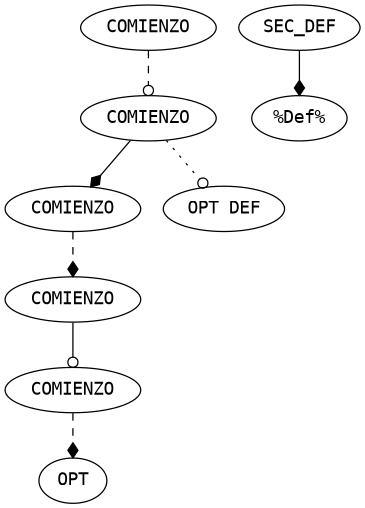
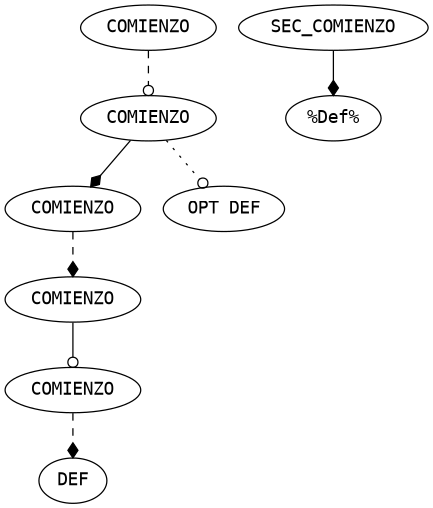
  digraph {
    fontname="DejaVu Sans Mono"
    node [fontname="DejaVu Sans Mono"]
    edge [arrowhead=diamond fontname="DejaVu Sans Mono" style=dashed]
    n1 [label=COMIENZO]
    n2 [label=COMIENZO]
    n3 [label=COMIENZO]
    n4 [label="OPT DEF"]
    n5 [label=COMIENZO]
    n6 [label=COMIENZO]
-   n7 [label=OPT]
-   n8 [label=SEC_DEF]
+   n7 [label=DEF]
+   n8 [label=SEC_COMIENZO]
    n9 [label="%Def%"]
    n1 -> n2 [arrowhead=odot]
    n2 -> n3 [style=solid]
    n2 -> n4 [arrowhead=odot style=dotted]
    n3 -> n5
    n5 -> n6 [arrowhead=odot style=solid]
    n6 -> n7
    n8 -> n9 [style=solid]
  }
